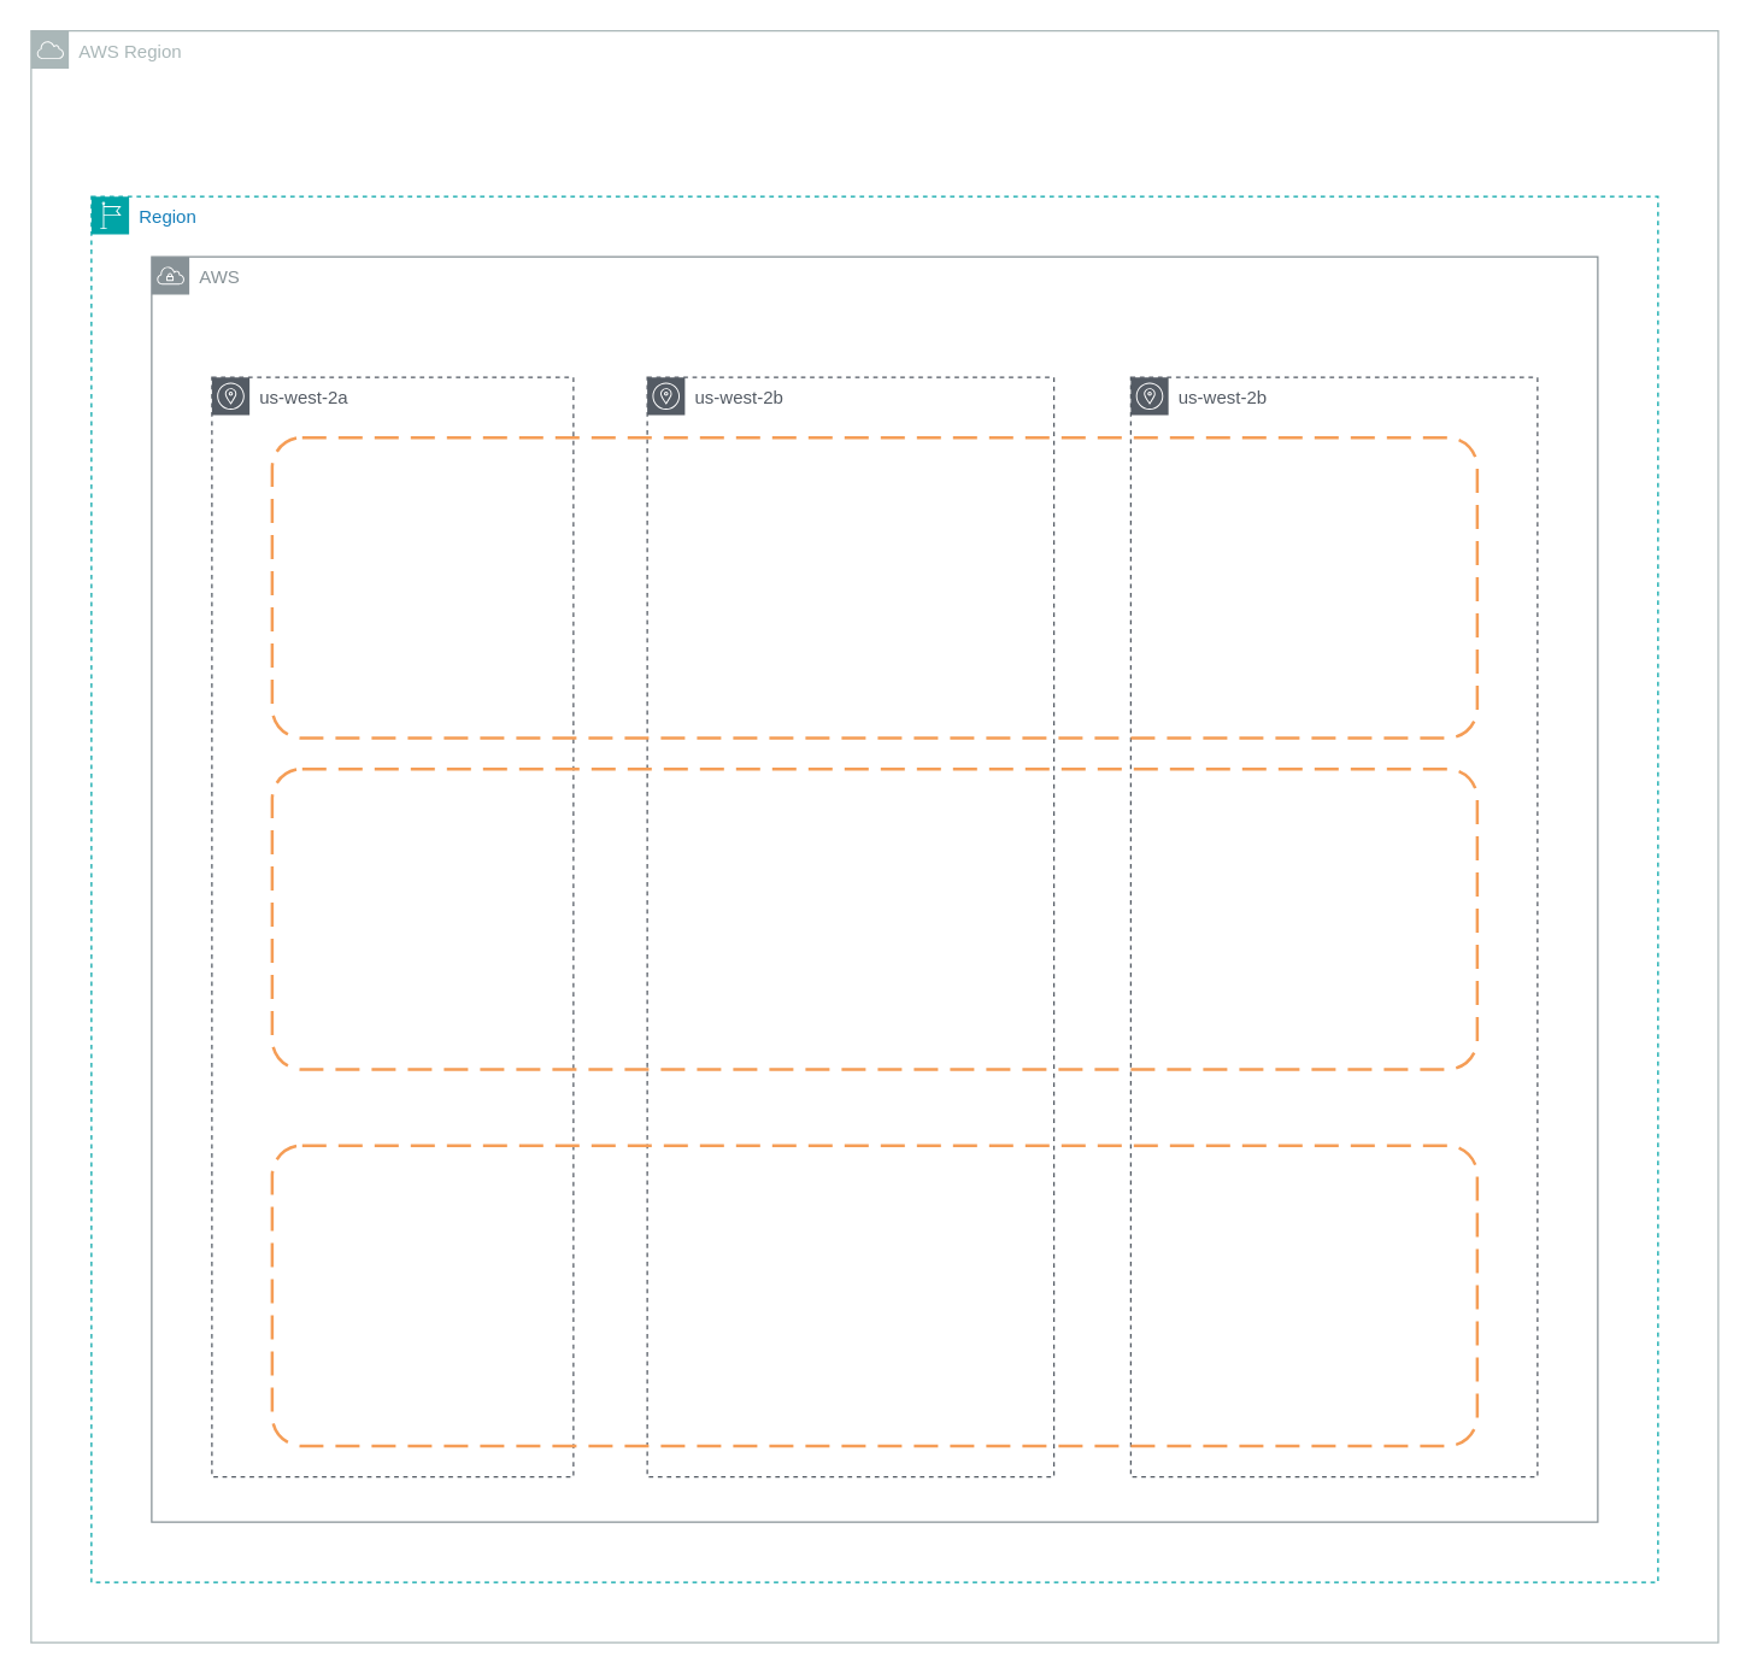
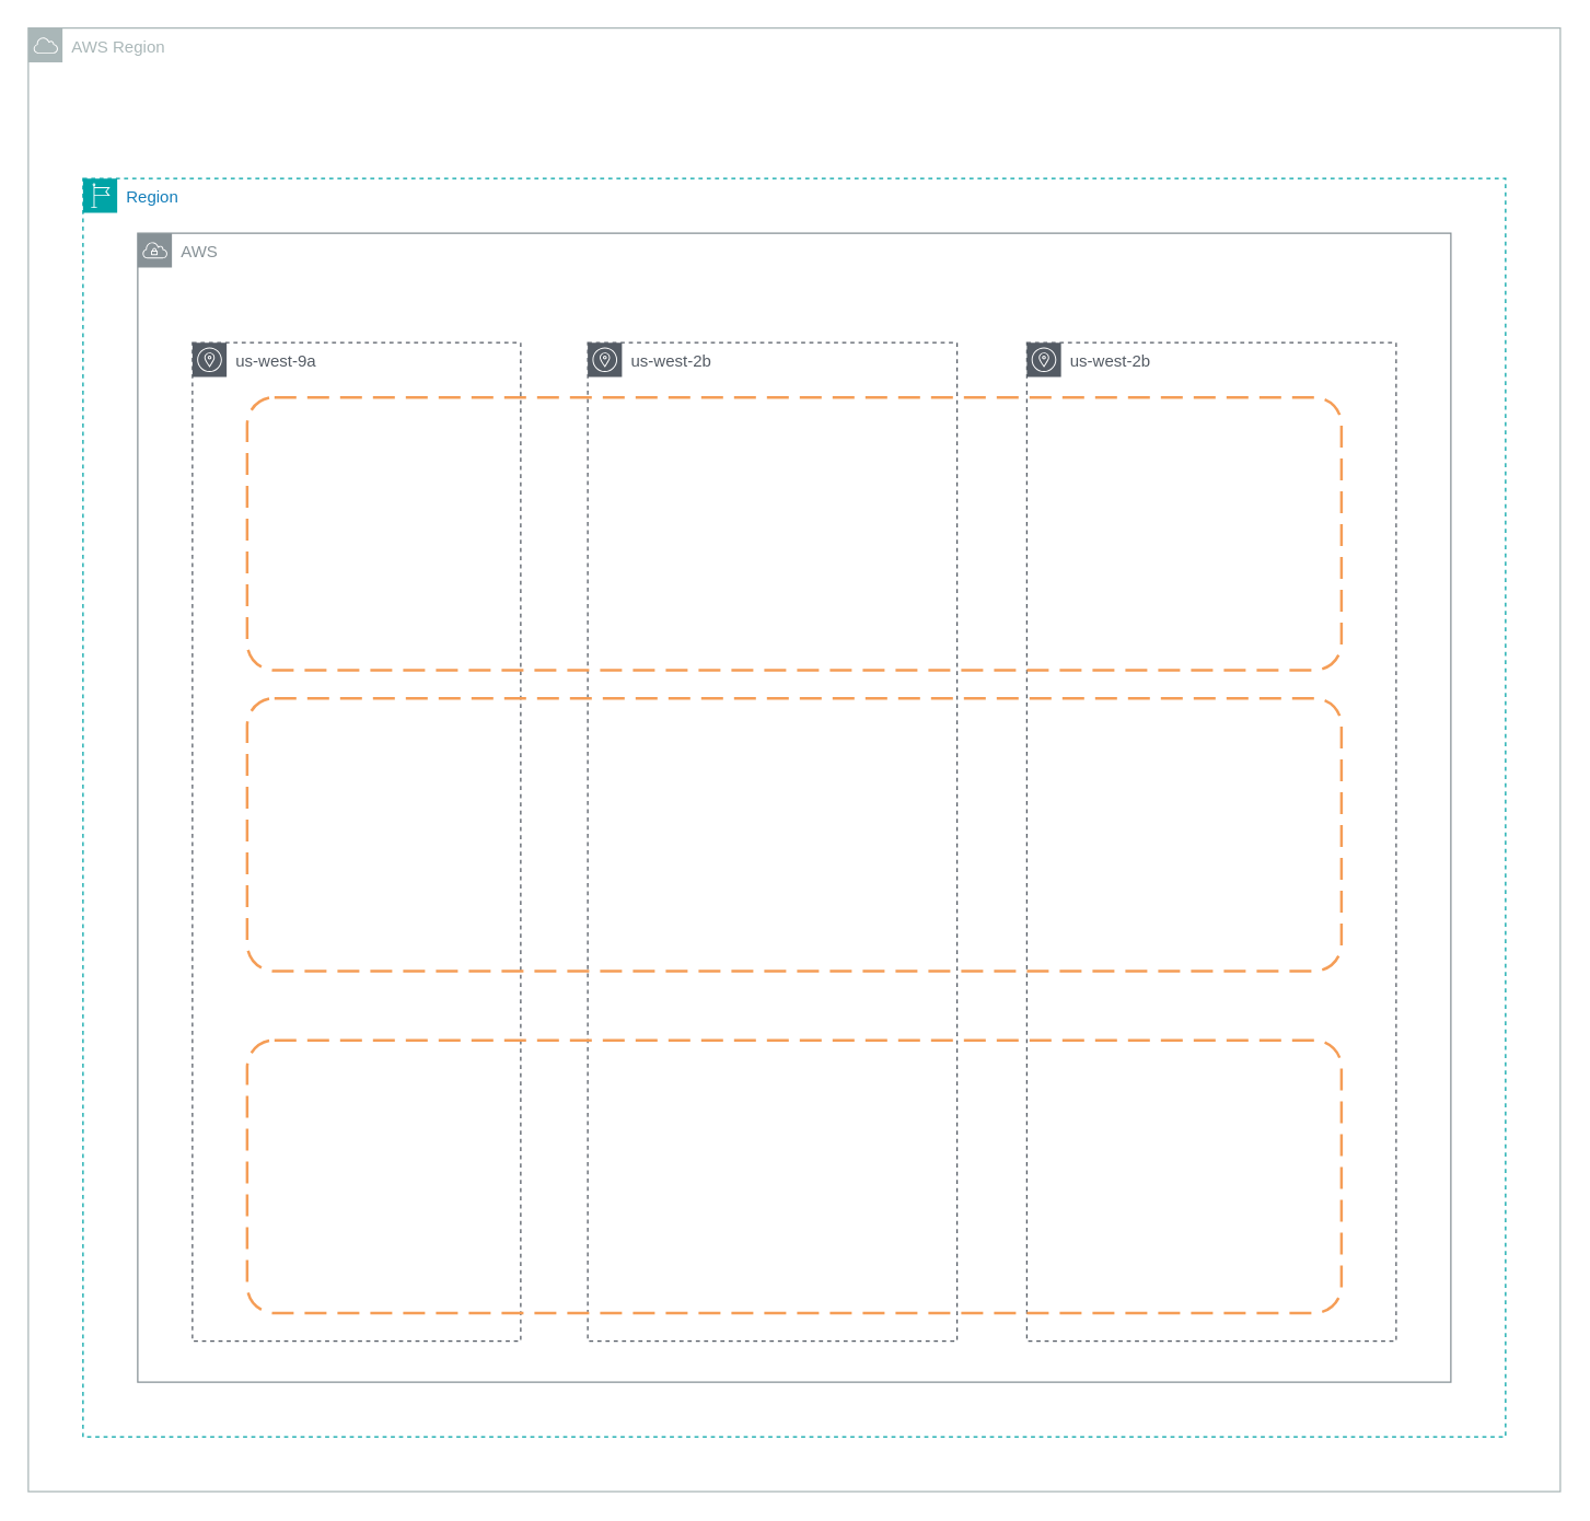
  <mxCell id="0" />
  <mxCell id="1" parent="0" />
  <mxCell id="2" value="AWS Region" style="sketch=0;outlineConnect=0;gradientColor=none;html=1;whiteSpace=wrap;fontSize=12;fontStyle=0;shape=mxgraph.aws4.group;grIcon=mxgraph.aws4.group_aws_cloud;strokeColor=#AAB7B8;fillColor=none;verticalAlign=top;align=left;spacingLeft=30;fontColor=#AAB7B8;dashed=0;" vertex="1" parent="1"><mxGeometry x="20" y="20" width="1120" height="1070" as="geometry" /></mxCell>
  <mxCell id="3" value="Region" style="points=[[0,0],[0.25,0],[0.5,0],[0.75,0],[1,0],[1,0.25],[1,0.5],[1,0.75],[1,1],[0.75,1],[0.5,1],[0.25,1],[0,1],[0,0.75],[0,0.5],[0,0.25]];outlineConnect=0;gradientColor=none;html=1;whiteSpace=wrap;fontSize=12;fontStyle=0;container=1;pointerEvents=0;collapsible=0;recursiveResize=0;shape=mxgraph.aws4.group;grIcon=mxgraph.aws4.group_region;strokeColor=#00A4A6;fillColor=none;verticalAlign=top;align=left;spacingLeft=30;fontColor=#147EBA;dashed=1;" vertex="1" parent="1"><mxGeometry x="60" y="130" width="1040" height="920" as="geometry" /></mxCell>
  <mxCell id="4" value="AWS" style="sketch=0;outlineConnect=0;gradientColor=none;html=1;whiteSpace=wrap;fontSize=12;fontStyle=0;shape=mxgraph.aws4.group;grIcon=mxgraph.aws4.group_vpc;strokeColor=#879196;fillColor=none;verticalAlign=top;align=left;spacingLeft=30;fontColor=#879196;dashed=0;" vertex="1" parent="3"><mxGeometry x="40" y="40" width="960" height="840" as="geometry" /></mxCell>
- <mxCell id="5" value="us-west-2a" style="sketch=0;outlineConnect=0;gradientColor=none;html=1;whiteSpace=wrap;fontSize=12;fontStyle=0;shape=mxgraph.aws4.group;grIcon=mxgraph.aws4.group_availability_zone;strokeColor=#545B64;fillColor=none;verticalAlign=top;align=left;spacingLeft=30;fontColor=#545B64;dashed=1;" vertex="1" parent="3"><mxGeometry x="80" y="120" width="240" height="730" as="geometry" /></mxCell>
+ <mxCell id="5" value="us-west-9a" style="sketch=0;outlineConnect=0;gradientColor=none;html=1;whiteSpace=wrap;fontSize=12;fontStyle=0;shape=mxgraph.aws4.group;grIcon=mxgraph.aws4.group_availability_zone;strokeColor=#545B64;fillColor=none;verticalAlign=top;align=left;spacingLeft=30;fontColor=#545B64;dashed=1;" vertex="1" parent="3"><mxGeometry x="80" y="120" width="240" height="730" as="geometry" /></mxCell>
  <mxCell id="6" value="us-west-2b" style="sketch=0;outlineConnect=0;gradientColor=none;html=1;whiteSpace=wrap;fontSize=12;fontStyle=0;shape=mxgraph.aws4.group;grIcon=mxgraph.aws4.group_availability_zone;strokeColor=#545B64;fillColor=none;verticalAlign=top;align=left;spacingLeft=30;fontColor=#545B64;dashed=1;" vertex="1" parent="3"><mxGeometry x="369" y="120" width="270" height="730" as="geometry" /></mxCell>
  <mxCell id="7" value="us-west-2b" style="sketch=0;outlineConnect=0;gradientColor=none;html=1;whiteSpace=wrap;fontSize=12;fontStyle=0;shape=mxgraph.aws4.group;grIcon=mxgraph.aws4.group_availability_zone;strokeColor=#545B64;fillColor=none;verticalAlign=top;align=left;spacingLeft=30;fontColor=#545B64;dashed=1;" vertex="1" parent="3"><mxGeometry x="690" y="120" width="270" height="730" as="geometry" /></mxCell>
  <mxCell id="8" value="" style="rounded=1;arcSize=10;dashed=1;strokeColor=#F59D56;fillColor=none;gradientColor=none;dashPattern=8 4;strokeWidth=2;" vertex="1" parent="3"><mxGeometry x="120" y="160" width="800" height="199.5" as="geometry" /></mxCell>
  <mxCell id="9" value="" style="rounded=1;arcSize=10;dashed=1;strokeColor=#F59D56;fillColor=none;gradientColor=none;dashPattern=8 4;strokeWidth=2;" vertex="1" parent="3"><mxGeometry x="120" y="380" width="800" height="199.5" as="geometry" /></mxCell>
  <mxCell id="10" value="" style="rounded=1;arcSize=10;dashed=1;strokeColor=#F59D56;fillColor=none;gradientColor=none;dashPattern=8 4;strokeWidth=2;" vertex="1" parent="3"><mxGeometry x="120" y="630" width="800" height="199.5" as="geometry" /></mxCell>
